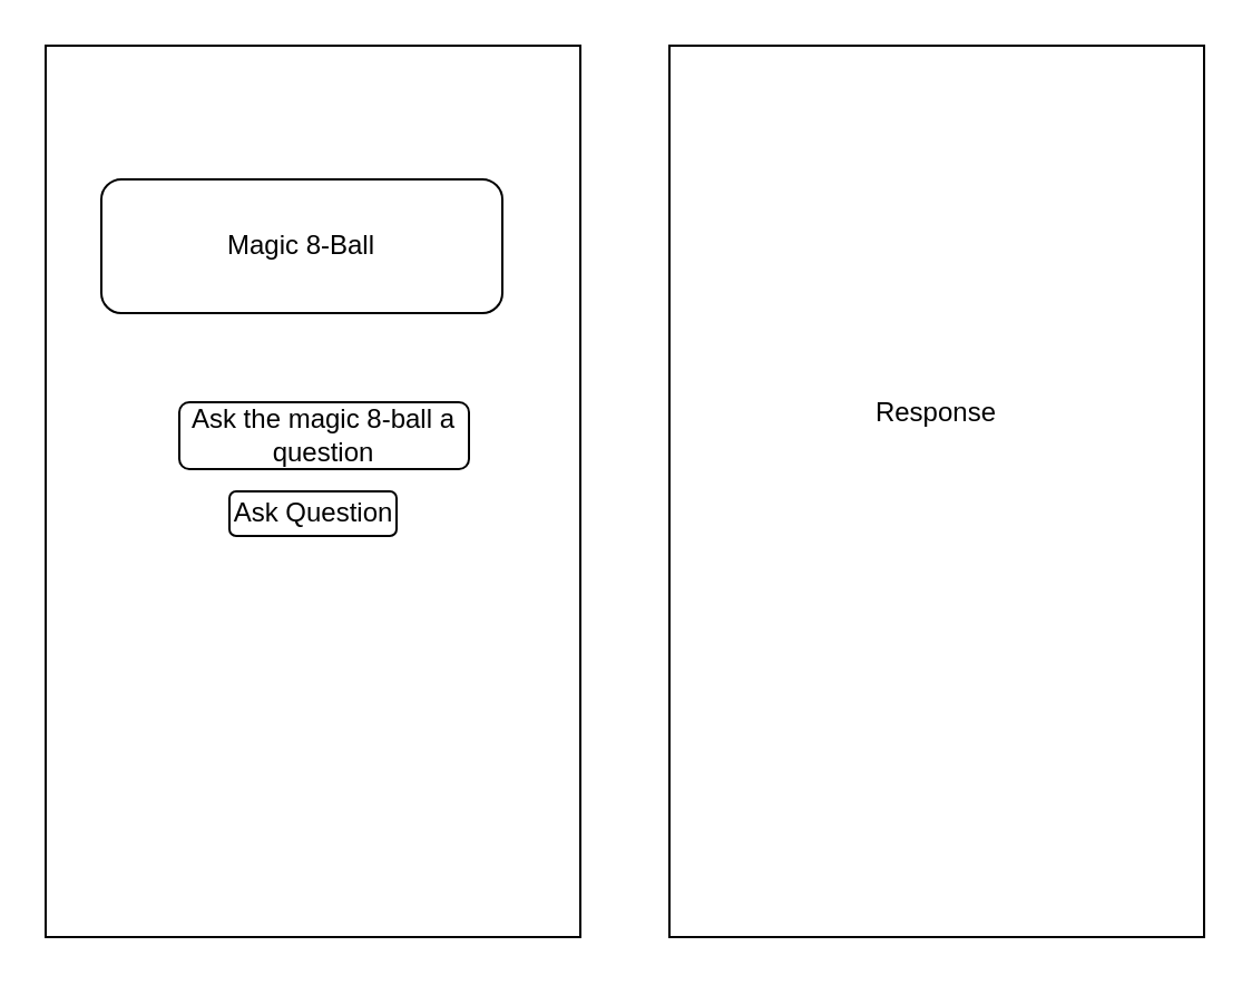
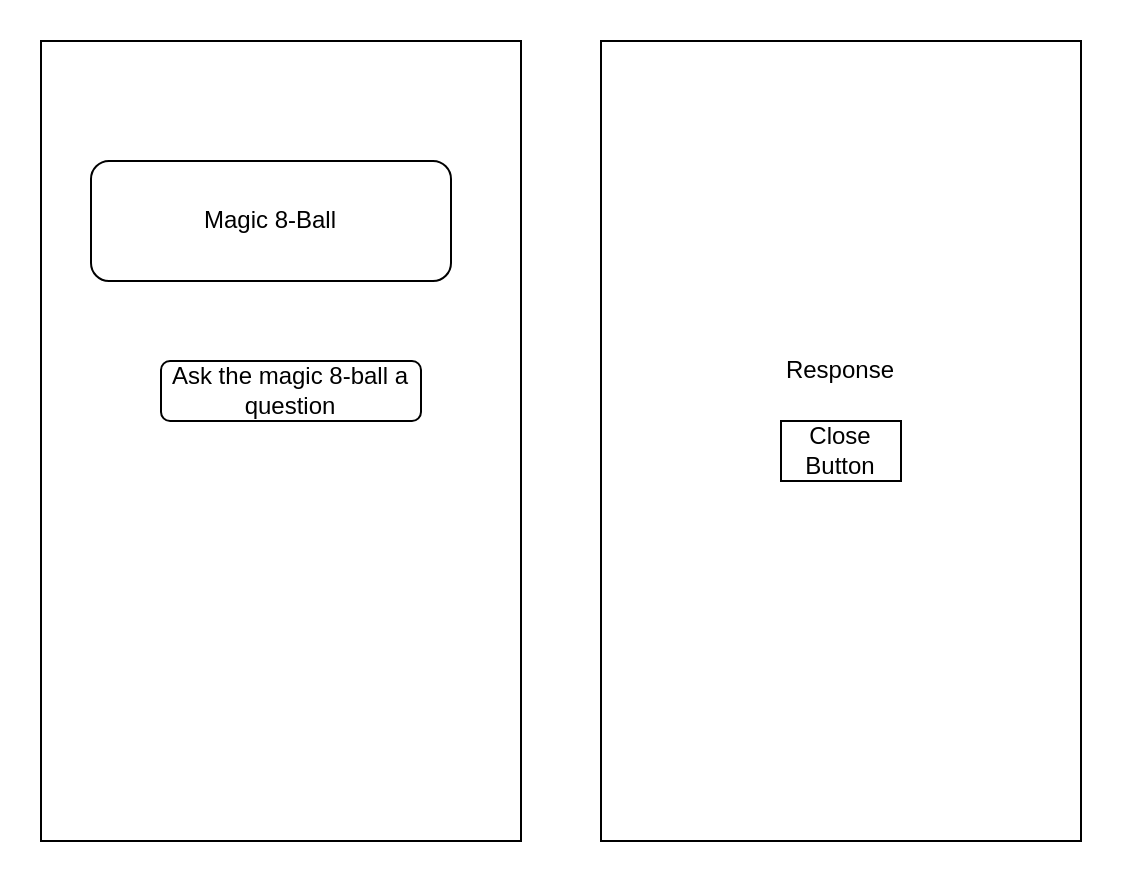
  <mxCell id="0" />
  <mxCell id="1" parent="0" />
  <mxCell id="2" value="" style="rounded=0;whiteSpace=wrap;html=1;" vertex="1" parent="1"><mxGeometry x="20" y="20" width="240" height="400" as="geometry" /></mxCell>
  <mxCell id="3" value="Magic 8-Ball" style="rounded=1;whiteSpace=wrap;html=1;" vertex="1" parent="1"><mxGeometry x="45" y="80" width="180" height="60" as="geometry" /></mxCell>
  <mxCell id="4" value="Ask the magic 8-ball a question" style="rounded=1;whiteSpace=wrap;html=1;" vertex="1" parent="1"><mxGeometry x="80" y="180" width="130" height="30" as="geometry" /></mxCell>
- <mxCell id="5" value="Ask Question" style="rounded=1;whiteSpace=wrap;html=1;" vertex="1" parent="1"><mxGeometry x="102.5" y="220" width="75" height="20" as="geometry" /></mxCell>
  <mxCell id="6" value="" style="rounded=0;whiteSpace=wrap;html=1;" vertex="1" parent="1"><mxGeometry x="300" y="20" width="240" height="400" as="geometry" /></mxCell>
  <mxCell id="7" value="Response" style="text;html=1;strokeColor=none;fillColor=none;align=center;verticalAlign=middle;whiteSpace=wrap;rounded=0;" vertex="1" parent="1"><mxGeometry x="390" y="170" width="60" height="30" as="geometry" /></mxCell>
+ <mxCell id="8" value="Close Button" style="rounded=0;whiteSpace=wrap;html=1;" vertex="1" parent="1"><mxGeometry x="390" y="210" width="60" height="30" as="geometry" /></mxCell>
